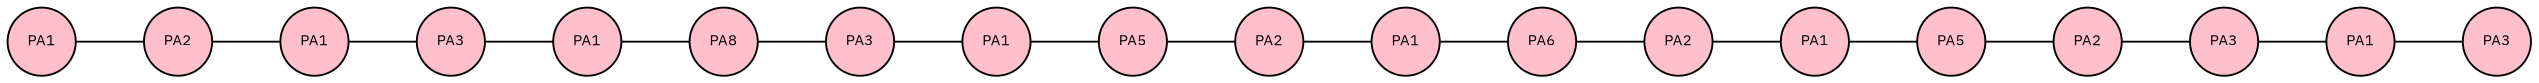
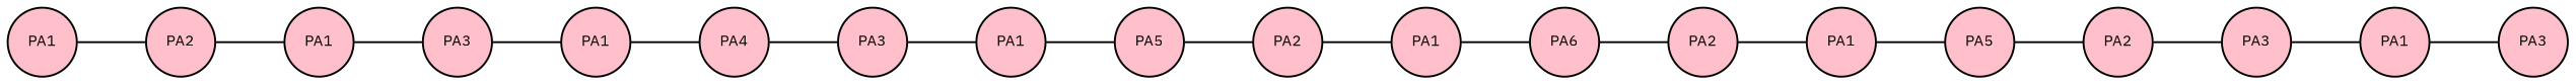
  graph {
    rankdir=LR
    fontname="IBM Plex Sans"
    node [fillcolor=pink fixedsize=1 fontsize=8 margin="0.05,0.055" shape=circle style=filled fontname="IBM Plex Sans"]
    edge [fontname="IBM Plex Sans"]
    n1 [height=0.5 label=PA3 width=0.5]
    n2 [height=0.5 label=PA1 width=0.5]
    n3 [height=0.5 label=PA3 width=0.5]
    n4 [height=0.5 label=PA2 width=0.5]
    n5 [height=0.5 label=PA5 width=0.5]
    n6 [height=0.5 label=PA1 width=0.5]
    n7 [height=0.5 label=PA2 width=0.5]
    n8 [height=0.5 label=PA6 width=0.5]
    n9 [height=0.5 label=PA1 width=0.5]
    n10 [height=0.5 label=PA2 width=0.5]
    n11 [height=0.5 label=PA5 width=0.5]
    n12 [height=0.5 label=PA1 width=0.5]
    n13 [height=0.5 label=PA3 width=0.5]
-   n14 [height=0.5 label=PA8 width=0.5]
+   n14 [height=0.5 label=PA4 width=0.5]
    n15 [height=0.5 label=PA1 width=0.5]
    n16 [height=0.5 label=PA3 width=0.5]
    n17 [height=0.5 label=PA1 width=0.5]
    n18 [height=0.5 label=PA2 width=0.5]
    n19 [height=0.5 label=PA1 width=0.5]
    n2 -- n1
    n3 -- n2
    n4 -- n3
    n5 -- n4
    n6 -- n5
    n7 -- n6
    n8 -- n7
    n9 -- n8
    n10 -- n9
    n11 -- n10
    n12 -- n11
    n13 -- n12
    n14 -- n13
    n15 -- n14
    n16 -- n15
    n17 -- n16
    n18 -- n17
    n19 -- n18
  }
